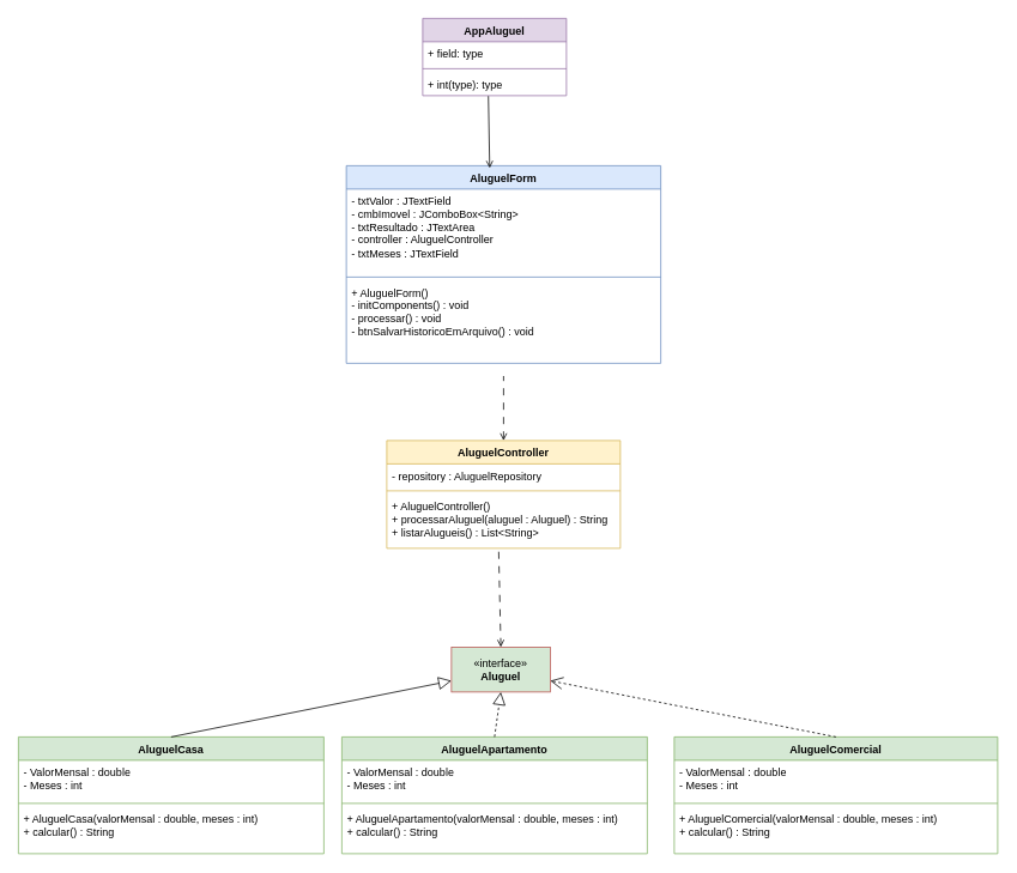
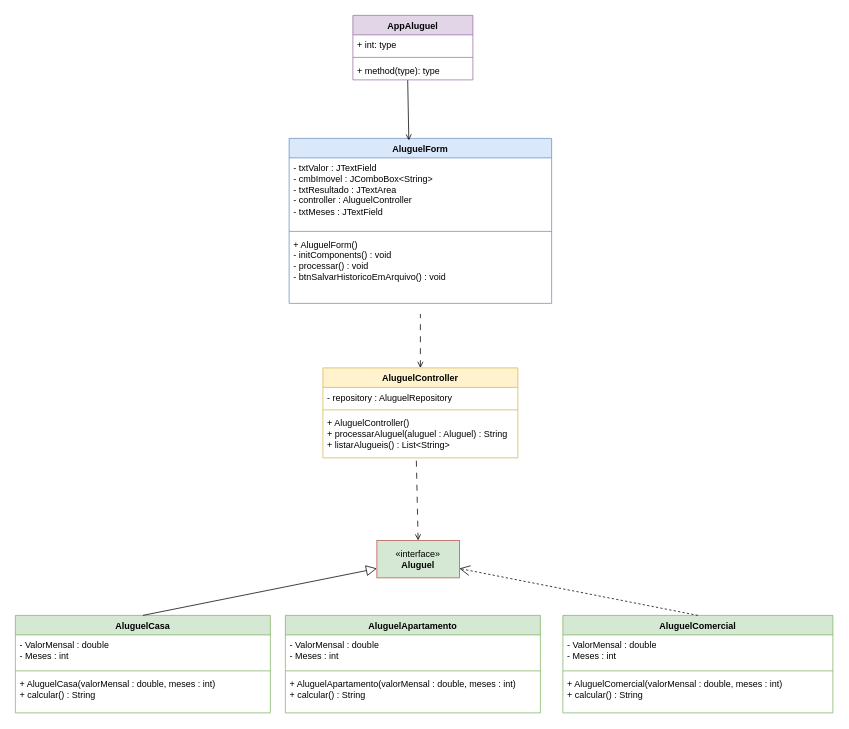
  <mxCell id="0" />
  <mxCell id="1" parent="0" />
  <mxCell id="2" value="AppAluguel" style="swimlane;fontStyle=1;align=center;verticalAlign=top;childLayout=stackLayout;horizontal=1;startSize=26;horizontalStack=0;resizeParent=1;resizeParentMax=0;resizeLast=0;collapsible=1;marginBottom=0;whiteSpace=wrap;html=1;fillColor=#e1d5e7;strokeColor=#9673a6;" parent="1" vertex="1"><mxGeometry x="470" y="20" width="160" height="86" as="geometry" /></mxCell>
- <mxCell id="3" value="+ field: type" style="text;strokeColor=none;fillColor=none;align=left;verticalAlign=top;spacingLeft=4;spacingRight=4;overflow=hidden;rotatable=0;points=[[0,0.5],[1,0.5]];portConstraint=eastwest;whiteSpace=wrap;html=1;" parent="2" vertex="1"><mxGeometry y="26" width="160" height="26" as="geometry" /></mxCell>
+ <mxCell id="3" value="+ int: type" style="text;strokeColor=none;fillColor=none;align=left;verticalAlign=top;spacingLeft=4;spacingRight=4;overflow=hidden;rotatable=0;points=[[0,0.5],[1,0.5]];portConstraint=eastwest;whiteSpace=wrap;html=1;" parent="2" vertex="1"><mxGeometry y="26" width="160" height="26" as="geometry" /></mxCell>
  <mxCell id="4" value="" style="line;strokeWidth=1;fillColor=none;align=left;verticalAlign=middle;spacingTop=-1;spacingLeft=3;spacingRight=3;rotatable=0;labelPosition=right;points=[];portConstraint=eastwest;strokeColor=inherit;" parent="2" vertex="1"><mxGeometry y="52" width="160" height="8" as="geometry" /></mxCell>
- <mxCell id="5" value="+ int(type): type" style="text;strokeColor=none;fillColor=none;align=left;verticalAlign=top;spacingLeft=4;spacingRight=4;overflow=hidden;rotatable=0;points=[[0,0.5],[1,0.5]];portConstraint=eastwest;whiteSpace=wrap;html=1;" parent="2" vertex="1"><mxGeometry y="60" width="160" height="26" as="geometry" /></mxCell>
+ <mxCell id="5" value="+ method(type): type" style="text;strokeColor=none;fillColor=none;align=left;verticalAlign=top;spacingLeft=4;spacingRight=4;overflow=hidden;rotatable=0;points=[[0,0.5],[1,0.5]];portConstraint=eastwest;whiteSpace=wrap;html=1;" parent="2" vertex="1"><mxGeometry y="60" width="160" height="26" as="geometry" /></mxCell>
  <mxCell id="6" value="AluguelController" style="swimlane;fontStyle=1;align=center;verticalAlign=top;childLayout=stackLayout;horizontal=1;startSize=26;horizontalStack=0;resizeParent=1;resizeParentMax=0;resizeLast=0;collapsible=1;marginBottom=0;whiteSpace=wrap;html=1;fillColor=#fff2cc;strokeColor=#d6b656;" parent="1" vertex="1"><mxGeometry x="430" y="490" width="260" height="120" as="geometry" /></mxCell>
  <mxCell id="7" value="- repository : AluguelRepository" style="text;strokeColor=none;fillColor=none;align=left;verticalAlign=top;spacingLeft=4;spacingRight=4;overflow=hidden;rotatable=0;points=[[0,0.5],[1,0.5]];portConstraint=eastwest;whiteSpace=wrap;html=1;" parent="6" vertex="1"><mxGeometry y="26" width="260" height="26" as="geometry" /></mxCell>
  <mxCell id="8" value="" style="line;strokeWidth=1;fillColor=none;align=left;verticalAlign=middle;spacingTop=-1;spacingLeft=3;spacingRight=3;rotatable=0;labelPosition=right;points=[];portConstraint=eastwest;strokeColor=inherit;" parent="6" vertex="1"><mxGeometry y="52" width="260" height="8" as="geometry" /></mxCell>
  <mxCell id="9" value="&lt;font style=&quot;color: rgb(0, 0, 0);&quot;&gt;+ AluguelController()&lt;/font&gt;&lt;div&gt;&lt;font style=&quot;color: rgb(0, 0, 0);&quot;&gt;+ processarAluguel(aluguel : Aluguel) : String&lt;/font&gt;&lt;/div&gt;&lt;div&gt;&lt;font style=&quot;color: rgb(0, 0, 0);&quot;&gt;+ listarAlugueis() : List&amp;lt;String&amp;gt;&lt;/font&gt;&lt;/div&gt;" style="text;strokeColor=none;fillColor=none;align=left;verticalAlign=top;spacingLeft=4;spacingRight=4;overflow=hidden;rotatable=0;points=[[0,0.5],[1,0.5]];portConstraint=eastwest;whiteSpace=wrap;html=1;" parent="6" vertex="1"><mxGeometry y="60" width="260" height="60" as="geometry" /></mxCell>
  <mxCell id="10" value="AluguelForm" style="swimlane;fontStyle=1;align=center;verticalAlign=top;childLayout=stackLayout;horizontal=1;startSize=26;horizontalStack=0;resizeParent=1;resizeParentMax=0;resizeLast=0;collapsible=1;marginBottom=0;whiteSpace=wrap;html=1;fillColor=#dae8fc;strokeColor=#6c8ebf;" parent="1" vertex="1"><mxGeometry x="385" y="184" width="350" height="220" as="geometry" /></mxCell>
  <mxCell id="11" value="&lt;font style=&quot;color: rgb(0, 0, 0);&quot;&gt;- txtValor : JTextField&lt;/font&gt;&lt;div&gt;&lt;font style=&quot;color: rgb(0, 0, 0);&quot;&gt;- cmbImovel : JComboBox&amp;lt;String&amp;gt;&lt;/font&gt;&lt;/div&gt;&lt;div&gt;&lt;font style=&quot;color: rgb(0, 0, 0);&quot;&gt;- txtResultado : JTextArea&lt;/font&gt;&lt;/div&gt;&lt;div&gt;&lt;font style=&quot;color: rgb(0, 0, 0);&quot;&gt;- controller : AluguelController&lt;/font&gt;&lt;/div&gt;&lt;div&gt;&lt;font style=&quot;color: rgb(0, 0, 0);&quot;&gt;- txtMeses : JTextField&lt;/font&gt;&lt;/div&gt;" style="text;strokeColor=none;fillColor=none;align=left;verticalAlign=top;spacingLeft=4;spacingRight=4;overflow=hidden;rotatable=0;points=[[0,0.5],[1,0.5]];portConstraint=eastwest;whiteSpace=wrap;html=1;" parent="10" vertex="1"><mxGeometry y="26" width="350" height="94" as="geometry" /></mxCell>
  <mxCell id="12" value="" style="line;strokeWidth=1;fillColor=none;align=left;verticalAlign=middle;spacingTop=-1;spacingLeft=3;spacingRight=3;rotatable=0;labelPosition=right;points=[];portConstraint=eastwest;strokeColor=inherit;" parent="10" vertex="1"><mxGeometry y="120" width="350" height="8" as="geometry" /></mxCell>
  <mxCell id="13" value="&lt;font style=&quot;color: rgb(0, 0, 0);&quot;&gt;+ AluguelForm()&lt;/font&gt;&lt;div&gt;&lt;font style=&quot;color: rgb(0, 0, 0);&quot;&gt;- initComponents() : void&lt;/font&gt;&lt;/div&gt;&lt;div&gt;&lt;font style=&quot;color: rgb(0, 0, 0);&quot;&gt;- processar() : void&lt;/font&gt;&lt;/div&gt;&lt;div&gt;&lt;font style=&quot;color: rgb(0, 0, 0);&quot;&gt;- btnSalvarHistoricoEmArquivo() : void&lt;/font&gt;&lt;/div&gt;" style="text;strokeColor=none;fillColor=none;align=left;verticalAlign=top;spacingLeft=4;spacingRight=4;overflow=hidden;rotatable=0;points=[[0,0.5],[1,0.5]];portConstraint=eastwest;whiteSpace=wrap;html=1;" parent="10" vertex="1"><mxGeometry y="128" width="350" height="92" as="geometry" /></mxCell>
  <mxCell id="14" value="«interface»&lt;br&gt;&lt;b&gt;Aluguel&lt;/b&gt;" style="html=1;whiteSpace=wrap;fillColor=#d5e8d4;strokeColor=#b85450;" parent="1" vertex="1"><mxGeometry x="502" y="720" width="110" height="50" as="geometry" /></mxCell>
  <mxCell id="15" value="AluguelComercial" style="swimlane;fontStyle=1;align=center;verticalAlign=top;childLayout=stackLayout;horizontal=1;startSize=26;horizontalStack=0;resizeParent=1;resizeParentMax=0;resizeLast=0;collapsible=1;marginBottom=0;whiteSpace=wrap;html=1;fillColor=#d5e8d4;strokeColor=#82b366;" parent="1" vertex="1"><mxGeometry x="750" y="820" width="360" height="130" as="geometry" /></mxCell>
  <mxCell id="16" value="&lt;font style=&quot;scrollbar-color: light-dark(#e2e2e2, #4b4b4b)&lt;br/&gt;&#09;&#09;&#09;&#09;&#09;light-dark(#fbfbfb, var(--dark-panel-color)); color: rgb(0, 0, 0);&quot;&gt;- ValorMensal : double&lt;/font&gt;&lt;div style=&quot;scrollbar-color: light-dark(#e2e2e2, #4b4b4b)&lt;br/&gt;&#09;&#09;&#09;&#09;&#09;light-dark(#fbfbfb, var(--dark-panel-color));&quot;&gt;&lt;font style=&quot;scrollbar-color: light-dark(#e2e2e2, #4b4b4b)&lt;br/&gt;&#09;&#09;&#09;&#09;&#09;light-dark(#fbfbfb, var(--dark-panel-color)); color: rgb(0, 0, 0);&quot;&gt;- Meses : int&lt;/font&gt;&lt;/div&gt;" style="text;strokeColor=none;fillColor=none;align=left;verticalAlign=top;spacingLeft=4;spacingRight=4;overflow=hidden;rotatable=0;points=[[0,0.5],[1,0.5]];portConstraint=eastwest;whiteSpace=wrap;html=1;" parent="15" vertex="1"><mxGeometry y="26" width="360" height="44" as="geometry" /></mxCell>
  <mxCell id="17" value="" style="line;strokeWidth=1;fillColor=none;align=left;verticalAlign=middle;spacingTop=-1;spacingLeft=3;spacingRight=3;rotatable=0;labelPosition=right;points=[];portConstraint=eastwest;strokeColor=inherit;" parent="15" vertex="1"><mxGeometry y="70" width="360" height="8" as="geometry" /></mxCell>
  <mxCell id="18" value="+ AluguelComercial(valorMensal : double, meses : int)&lt;div&gt;+ calcular() : String&lt;/div&gt;" style="text;strokeColor=none;fillColor=none;align=left;verticalAlign=top;spacingLeft=4;spacingRight=4;overflow=hidden;rotatable=0;points=[[0,0.5],[1,0.5]];portConstraint=eastwest;whiteSpace=wrap;html=1;" parent="15" vertex="1"><mxGeometry y="78" width="360" height="52" as="geometry" /></mxCell>
  <mxCell id="19" value="AluguelApartamento" style="swimlane;fontStyle=1;align=center;verticalAlign=top;childLayout=stackLayout;horizontal=1;startSize=26;horizontalStack=0;resizeParent=1;resizeParentMax=0;resizeLast=0;collapsible=1;marginBottom=0;whiteSpace=wrap;html=1;fillColor=#d5e8d4;strokeColor=#82b366;" parent="1" vertex="1"><mxGeometry x="380" y="820" width="340" height="130" as="geometry" /></mxCell>
  <mxCell id="20" value="&lt;font style=&quot;scrollbar-color: light-dark(#e2e2e2, #4b4b4b)&lt;br/&gt;&#09;&#09;&#09;&#09;&#09;light-dark(#fbfbfb, var(--dark-panel-color)); color: rgb(0, 0, 0);&quot;&gt;- ValorMensal : double&lt;/font&gt;&lt;div style=&quot;scrollbar-color: light-dark(#e2e2e2, #4b4b4b)&lt;br/&gt;&#09;&#09;&#09;&#09;&#09;light-dark(#fbfbfb, var(--dark-panel-color));&quot;&gt;&lt;font style=&quot;scrollbar-color: light-dark(#e2e2e2, #4b4b4b)&lt;br/&gt;&#09;&#09;&#09;&#09;&#09;light-dark(#fbfbfb, var(--dark-panel-color)); color: rgb(0, 0, 0);&quot;&gt;- Meses : int&lt;/font&gt;&lt;/div&gt;" style="text;strokeColor=none;fillColor=none;align=left;verticalAlign=top;spacingLeft=4;spacingRight=4;overflow=hidden;rotatable=0;points=[[0,0.5],[1,0.5]];portConstraint=eastwest;whiteSpace=wrap;html=1;" parent="19" vertex="1"><mxGeometry y="26" width="340" height="44" as="geometry" /></mxCell>
  <mxCell id="21" value="" style="line;strokeWidth=1;fillColor=none;align=left;verticalAlign=middle;spacingTop=-1;spacingLeft=3;spacingRight=3;rotatable=0;labelPosition=right;points=[];portConstraint=eastwest;strokeColor=inherit;" parent="19" vertex="1"><mxGeometry y="70" width="340" height="8" as="geometry" /></mxCell>
  <mxCell id="22" value="+ AluguelApartamento(valorMensal : double, meses : int)&lt;div&gt;+ calcular() : String&lt;/div&gt;" style="text;strokeColor=none;fillColor=none;align=left;verticalAlign=top;spacingLeft=4;spacingRight=4;overflow=hidden;rotatable=0;points=[[0,0.5],[1,0.5]];portConstraint=eastwest;whiteSpace=wrap;html=1;" parent="19" vertex="1"><mxGeometry y="78" width="340" height="52" as="geometry" /></mxCell>
  <mxCell id="23" value="AluguelCasa" style="swimlane;fontStyle=1;align=center;verticalAlign=top;childLayout=stackLayout;horizontal=1;startSize=26;horizontalStack=0;resizeParent=1;resizeParentMax=0;resizeLast=0;collapsible=1;marginBottom=0;whiteSpace=wrap;html=1;fillColor=#d5e8d4;strokeColor=#82b366;" parent="1" vertex="1"><mxGeometry x="20" y="820" width="340" height="130" as="geometry" /></mxCell>
  <mxCell id="24" value="&lt;font style=&quot;color: rgb(0, 0, 0);&quot;&gt;- ValorMensal : double&lt;/font&gt;&lt;div&gt;&lt;font style=&quot;color: rgb(0, 0, 0);&quot;&gt;- Meses : int&lt;/font&gt;&lt;/div&gt;" style="text;strokeColor=none;fillColor=none;align=left;verticalAlign=top;spacingLeft=4;spacingRight=4;overflow=hidden;rotatable=0;points=[[0,0.5],[1,0.5]];portConstraint=eastwest;whiteSpace=wrap;html=1;" parent="23" vertex="1"><mxGeometry y="26" width="340" height="44" as="geometry" /></mxCell>
  <mxCell id="25" value="" style="line;strokeWidth=1;fillColor=none;align=left;verticalAlign=middle;spacingTop=-1;spacingLeft=3;spacingRight=3;rotatable=0;labelPosition=right;points=[];portConstraint=eastwest;strokeColor=inherit;" parent="23" vertex="1"><mxGeometry y="70" width="340" height="8" as="geometry" /></mxCell>
  <mxCell id="26" value="+ AluguelCasa(valorMensal : double, meses : int)&lt;div&gt;+ calcular() : String&lt;/div&gt;" style="text;strokeColor=none;fillColor=none;align=left;verticalAlign=top;spacingLeft=4;spacingRight=4;overflow=hidden;rotatable=0;points=[[0,0.5],[1,0.5]];portConstraint=eastwest;whiteSpace=wrap;html=1;" parent="23" vertex="1"><mxGeometry y="78" width="340" height="52" as="geometry" /></mxCell>
- <mxCell id="27" value="" style="endArrow=block;dashed=1;endFill=0;endSize=12;html=1;entryX=0.5;entryY=1;entryDx=0;entryDy=0;exitX=0.5;exitY=0;exitDx=0;exitDy=0;" parent="1" source="19" target="14" edge="1"><mxGeometry width="160" relative="1" as="geometry"><mxPoint x="540" y="880" as="sourcePoint" /><mxPoint x="700" y="880" as="targetPoint" /></mxGeometry></mxCell>
  <mxCell id="28" value="" style="endArrow=block;dashed=0;endFill=0;endSize=12;html=1;entryX=0;entryY=0.75;entryDx=0;entryDy=0;exitX=0.5;exitY=0;exitDx=0;exitDy=0;" parent="1" source="23" target="14" edge="1"><mxGeometry width="160" relative="1" as="geometry"><mxPoint x="565" y="830" as="sourcePoint" /><mxPoint x="565" y="780" as="targetPoint" /></mxGeometry></mxCell>
  <mxCell id="29" value="" style="endArrow=open;dashed=1;endFill=0;endSize=12;html=1;entryX=1;entryY=0.75;entryDx=0;entryDy=0;exitX=0.5;exitY=0;exitDx=0;exitDy=0;" parent="1" source="15" target="14" edge="1"><mxGeometry width="160" relative="1" as="geometry"><mxPoint x="575" y="840" as="sourcePoint" /><mxPoint x="575" y="790" as="targetPoint" /></mxGeometry></mxCell>
  <mxCell id="30" style="edgeStyle=none;html=1;entryX=0.457;entryY=1.02;entryDx=0;entryDy=0;entryPerimeter=0;dashed=0;dashPattern=8 8;endArrow=none;endFill=0;startArrow=open;startFill=0;exitX=0.456;exitY=0.012;exitDx=0;exitDy=0;exitPerimeter=0;" parent="1" target="5" edge="1" source="10"><mxGeometry relative="1" as="geometry"><mxPoint x="553" y="450" as="sourcePoint" /><mxPoint x="550" y="420" as="targetPoint" /></mxGeometry></mxCell>
  <mxCell id="31" style="edgeStyle=none;html=1;exitX=0.5;exitY=0;exitDx=0;exitDy=0;entryX=0.479;entryY=0.993;entryDx=0;entryDy=0;entryPerimeter=0;dashed=1;dashPattern=8 8;endArrow=none;endFill=0;startArrow=open;startFill=0;" parent="1" source="14" target="9" edge="1"><mxGeometry relative="1" as="geometry"><mxPoint x="560" y="490" as="sourcePoint" /><mxPoint x="560" y="430" as="targetPoint" /></mxGeometry></mxCell>
  <mxCell id="32" style="edgeStyle=none;html=1;entryX=0.5;entryY=1.154;entryDx=0;entryDy=0;entryPerimeter=0;dashed=1;dashPattern=8 8;endArrow=none;endFill=0;startArrow=open;startFill=0;" parent="1" source="6" target="13" edge="1"><mxGeometry relative="1" as="geometry"><mxPoint x="570" y="500" as="sourcePoint" /><mxPoint x="570" y="440" as="targetPoint" /></mxGeometry></mxCell>
